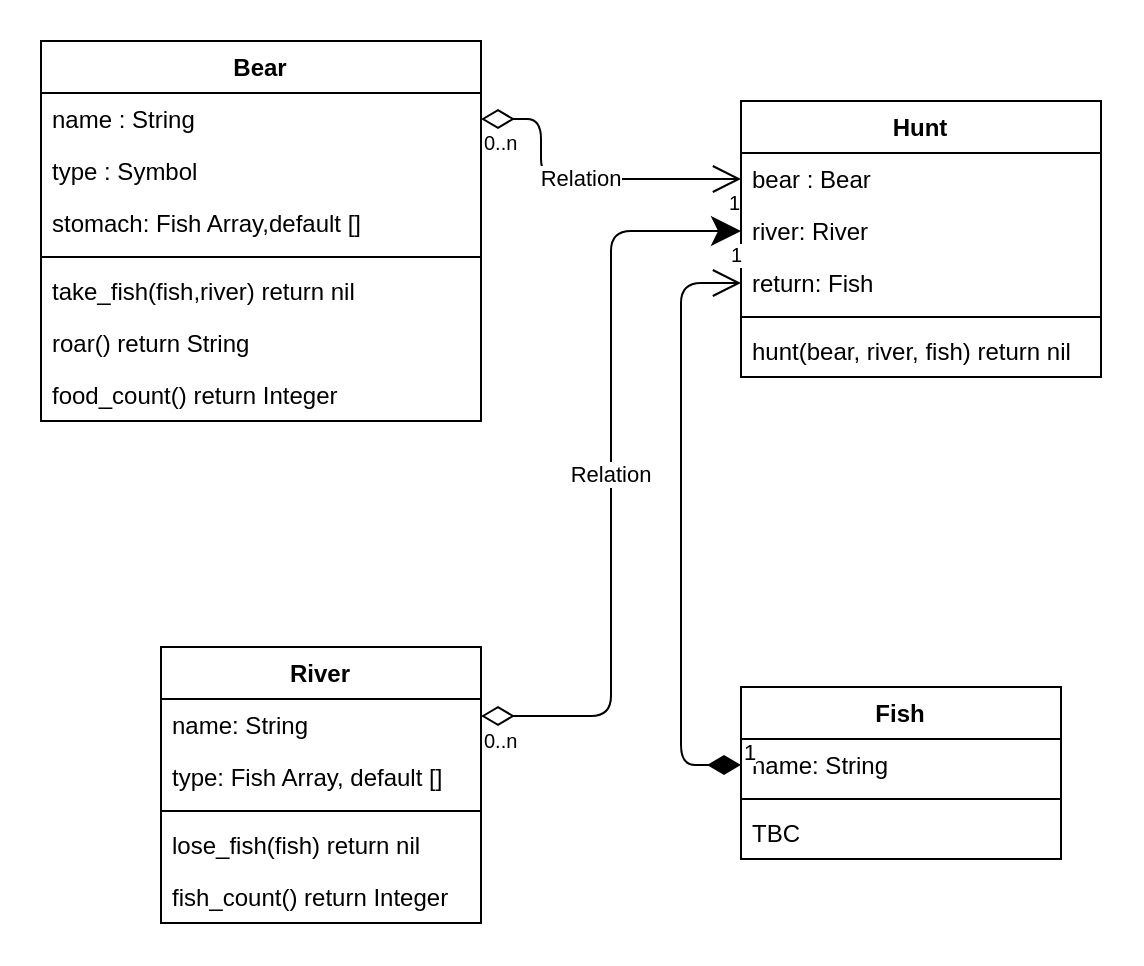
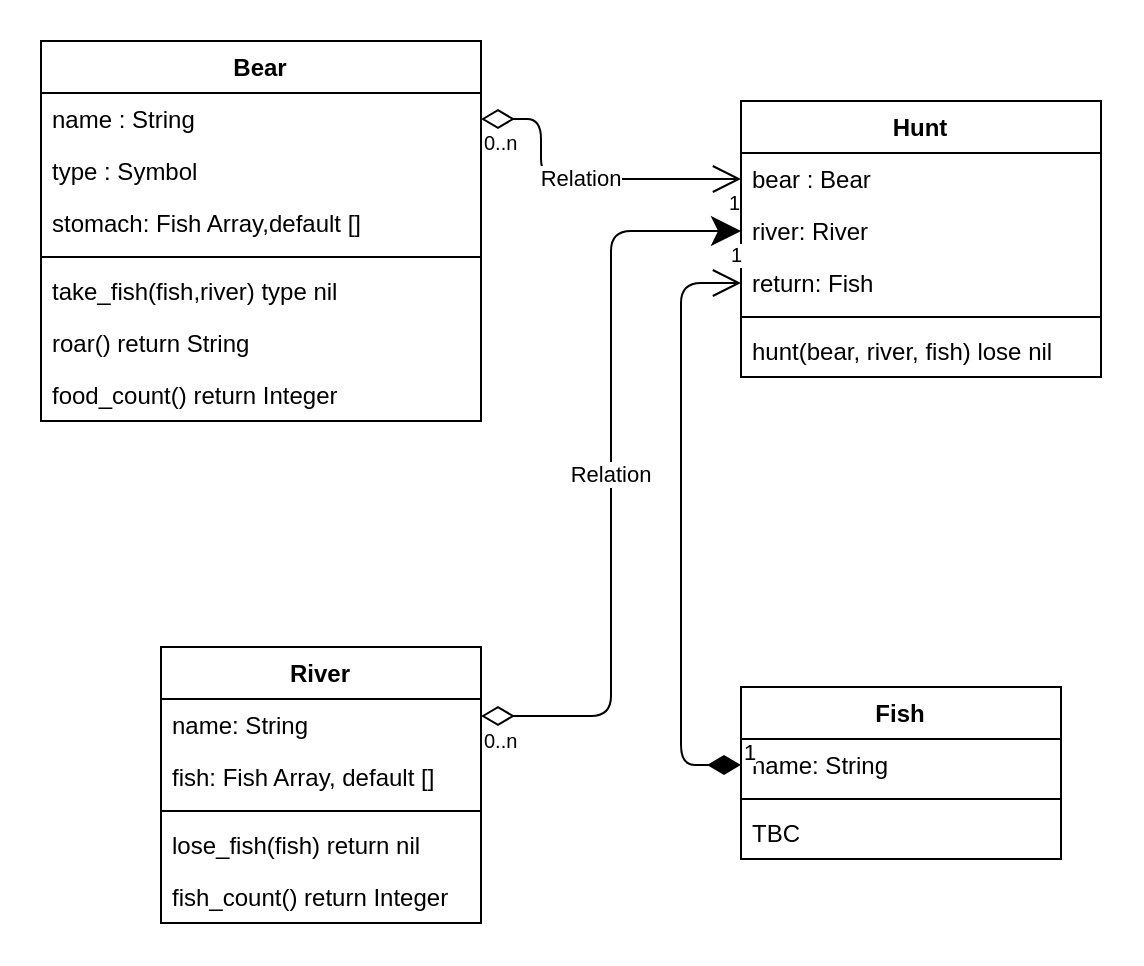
  <mxCell id="0" />
  <mxCell id="1" parent="0" />
  <mxCell id="2" value="Bear" style="swimlane;fontStyle=1;align=center;verticalAlign=top;childLayout=stackLayout;horizontal=1;startSize=26;horizontalStack=0;resizeParent=1;resizeParentMax=0;resizeLast=0;collapsible=1;marginBottom=0;fillColor=none;" vertex="1" parent="1"><mxGeometry x="20" y="20" width="220" height="190" as="geometry" /></mxCell>
  <mxCell id="3" value="name : String" style="text;strokeColor=none;fillColor=none;align=left;verticalAlign=top;spacingLeft=4;spacingRight=4;overflow=hidden;rotatable=0;points=[[0,0.5],[1,0.5]];portConstraint=eastwest;" vertex="1" parent="2"><mxGeometry y="26" width="220" height="26" as="geometry" /></mxCell>
  <mxCell id="4" value="type : Symbol " style="text;strokeColor=none;fillColor=none;align=left;verticalAlign=top;spacingLeft=4;spacingRight=4;overflow=hidden;rotatable=0;points=[[0,0.5],[1,0.5]];portConstraint=eastwest;" vertex="1" parent="2"><mxGeometry y="52" width="220" height="26" as="geometry" /></mxCell>
  <mxCell id="5" value="stomach: Fish Array,default []" style="text;strokeColor=none;fillColor=none;align=left;verticalAlign=top;spacingLeft=4;spacingRight=4;overflow=hidden;rotatable=0;points=[[0,0.5],[1,0.5]];portConstraint=eastwest;" vertex="1" parent="2"><mxGeometry y="78" width="220" height="26" as="geometry" /></mxCell>
  <mxCell id="6" value="" style="line;strokeWidth=1;fillColor=none;align=left;verticalAlign=middle;spacingTop=-1;spacingLeft=3;spacingRight=3;rotatable=0;labelPosition=right;points=[];portConstraint=eastwest;" vertex="1" parent="2"><mxGeometry y="104" width="220" height="8" as="geometry" /></mxCell>
- <mxCell id="7" value="take_fish(fish,river) return nil" style="text;strokeColor=none;fillColor=none;align=left;verticalAlign=top;spacingLeft=4;spacingRight=4;overflow=hidden;rotatable=0;points=[[0,0.5],[1,0.5]];portConstraint=eastwest;" vertex="1" parent="2"><mxGeometry y="112" width="220" height="26" as="geometry" /></mxCell>
+ <mxCell id="7" value="take_fish(fish,river) type nil" style="text;strokeColor=none;fillColor=none;align=left;verticalAlign=top;spacingLeft=4;spacingRight=4;overflow=hidden;rotatable=0;points=[[0,0.5],[1,0.5]];portConstraint=eastwest;" vertex="1" parent="2"><mxGeometry y="112" width="220" height="26" as="geometry" /></mxCell>
  <mxCell id="8" value="roar() return String" style="text;strokeColor=none;fillColor=none;align=left;verticalAlign=top;spacingLeft=4;spacingRight=4;overflow=hidden;rotatable=0;points=[[0,0.5],[1,0.5]];portConstraint=eastwest;" vertex="1" parent="2"><mxGeometry y="138" width="220" height="26" as="geometry" /></mxCell>
  <mxCell id="9" value="food_count() return Integer" style="text;strokeColor=none;fillColor=none;align=left;verticalAlign=top;spacingLeft=4;spacingRight=4;overflow=hidden;rotatable=0;points=[[0,0.5],[1,0.5]];portConstraint=eastwest;" vertex="1" parent="2"><mxGeometry y="164" width="220" height="26" as="geometry" /></mxCell>
  <mxCell id="10" value="Fish" style="swimlane;fontStyle=1;align=center;verticalAlign=top;childLayout=stackLayout;horizontal=1;startSize=26;horizontalStack=0;resizeParent=1;resizeParentMax=0;resizeLast=0;collapsible=1;marginBottom=0;fillColor=none;" vertex="1" parent="1"><mxGeometry x="370" y="343" width="160" height="86" as="geometry" /></mxCell>
  <mxCell id="11" value="name: String" style="text;strokeColor=none;fillColor=none;align=left;verticalAlign=top;spacingLeft=4;spacingRight=4;overflow=hidden;rotatable=0;points=[[0,0.5],[1,0.5]];portConstraint=eastwest;" vertex="1" parent="10"><mxGeometry y="26" width="160" height="26" as="geometry" /></mxCell>
  <mxCell id="12" value="" style="line;strokeWidth=1;fillColor=none;align=left;verticalAlign=middle;spacingTop=-1;spacingLeft=3;spacingRight=3;rotatable=0;labelPosition=right;points=[];portConstraint=eastwest;" vertex="1" parent="10"><mxGeometry y="52" width="160" height="8" as="geometry" /></mxCell>
  <mxCell id="13" value="TBC" style="text;strokeColor=none;fillColor=none;align=left;verticalAlign=top;spacingLeft=4;spacingRight=4;overflow=hidden;rotatable=0;points=[[0,0.5],[1,0.5]];portConstraint=eastwest;" vertex="1" parent="10"><mxGeometry y="60" width="160" height="26" as="geometry" /></mxCell>
  <mxCell id="14" value="River" style="swimlane;fontStyle=1;align=center;verticalAlign=top;childLayout=stackLayout;horizontal=1;startSize=26;horizontalStack=0;resizeParent=1;resizeParentMax=0;resizeLast=0;collapsible=1;marginBottom=0;fillColor=none;" vertex="1" parent="1"><mxGeometry x="80" y="323" width="160" height="138" as="geometry" /></mxCell>
  <mxCell id="15" value="name: String&#10;" style="text;strokeColor=none;fillColor=none;align=left;verticalAlign=top;spacingLeft=4;spacingRight=4;overflow=hidden;rotatable=0;points=[[0,0.5],[1,0.5]];portConstraint=eastwest;" vertex="1" parent="14"><mxGeometry y="26" width="160" height="26" as="geometry" /></mxCell>
- <mxCell id="16" value="type: Fish Array, default []" style="text;strokeColor=none;fillColor=none;align=left;verticalAlign=top;spacingLeft=4;spacingRight=4;overflow=hidden;rotatable=0;points=[[0,0.5],[1,0.5]];portConstraint=eastwest;" vertex="1" parent="14"><mxGeometry y="52" width="160" height="26" as="geometry" /></mxCell>
+ <mxCell id="16" value="fish: Fish Array, default []" style="text;strokeColor=none;fillColor=none;align=left;verticalAlign=top;spacingLeft=4;spacingRight=4;overflow=hidden;rotatable=0;points=[[0,0.5],[1,0.5]];portConstraint=eastwest;" vertex="1" parent="14"><mxGeometry y="52" width="160" height="26" as="geometry" /></mxCell>
  <mxCell id="17" value="" style="line;strokeWidth=1;fillColor=none;align=left;verticalAlign=middle;spacingTop=-1;spacingLeft=3;spacingRight=3;rotatable=0;labelPosition=right;points=[];portConstraint=eastwest;" vertex="1" parent="14"><mxGeometry y="78" width="160" height="8" as="geometry" /></mxCell>
  <mxCell id="18" value="lose_fish(fish) return nil" style="text;strokeColor=none;fillColor=none;align=left;verticalAlign=top;spacingLeft=4;spacingRight=4;overflow=hidden;rotatable=0;points=[[0,0.5],[1,0.5]];portConstraint=eastwest;" vertex="1" parent="14"><mxGeometry y="86" width="160" height="26" as="geometry" /></mxCell>
  <mxCell id="19" value="fish_count() return Integer" style="text;strokeColor=none;fillColor=none;align=left;verticalAlign=top;spacingLeft=4;spacingRight=4;overflow=hidden;rotatable=0;points=[[0,0.5],[1,0.5]];portConstraint=eastwest;" vertex="1" parent="14"><mxGeometry y="112" width="160" height="26" as="geometry" /></mxCell>
  <mxCell id="20" value="Hunt" style="swimlane;fontStyle=1;align=center;verticalAlign=top;childLayout=stackLayout;horizontal=1;startSize=26;horizontalStack=0;resizeParent=1;resizeParentMax=0;resizeLast=0;collapsible=1;marginBottom=0;fillColor=none;" vertex="1" parent="1"><mxGeometry x="370" y="50" width="180" height="138" as="geometry" /></mxCell>
  <mxCell id="21" value="bear : Bear" style="text;strokeColor=none;fillColor=none;align=left;verticalAlign=top;spacingLeft=4;spacingRight=4;overflow=hidden;rotatable=0;points=[[0,0.5],[1,0.5]];portConstraint=eastwest;" vertex="1" parent="20"><mxGeometry y="26" width="180" height="26" as="geometry" /></mxCell>
  <mxCell id="22" value="river: River" style="text;strokeColor=none;fillColor=none;align=left;verticalAlign=top;spacingLeft=4;spacingRight=4;overflow=hidden;rotatable=0;points=[[0,0.5],[1,0.5]];portConstraint=eastwest;" vertex="1" parent="20"><mxGeometry y="52" width="180" height="26" as="geometry" /></mxCell>
  <mxCell id="23" value="return: Fish" style="text;strokeColor=none;fillColor=none;align=left;verticalAlign=top;spacingLeft=4;spacingRight=4;overflow=hidden;rotatable=0;points=[[0,0.5],[1,0.5]];portConstraint=eastwest;" vertex="1" parent="20"><mxGeometry y="78" width="180" height="26" as="geometry" /></mxCell>
  <mxCell id="24" value="" style="line;strokeWidth=1;fillColor=none;align=left;verticalAlign=middle;spacingTop=-1;spacingLeft=3;spacingRight=3;rotatable=0;labelPosition=right;points=[];portConstraint=eastwest;" vertex="1" parent="20"><mxGeometry y="104" width="180" height="8" as="geometry" /></mxCell>
- <mxCell id="25" value="hunt(bear, river, fish) return nil" style="text;strokeColor=none;fillColor=none;align=left;verticalAlign=top;spacingLeft=4;spacingRight=4;overflow=hidden;rotatable=0;points=[[0,0.5],[1,0.5]];portConstraint=eastwest;" vertex="1" parent="20"><mxGeometry y="112" width="180" height="26" as="geometry" /></mxCell>
+ <mxCell id="25" value="hunt(bear, river, fish) lose nil" style="text;strokeColor=none;fillColor=none;align=left;verticalAlign=top;spacingLeft=4;spacingRight=4;overflow=hidden;rotatable=0;points=[[0,0.5],[1,0.5]];portConstraint=eastwest;" vertex="1" parent="20"><mxGeometry y="112" width="180" height="26" as="geometry" /></mxCell>
  <mxCell id="26" value="Relation" style="endArrow=open;html=1;endSize=12;startArrow=diamondThin;startSize=14;startFill=0;edgeStyle=orthogonalEdgeStyle;exitX=1;exitY=0.5;exitDx=0;exitDy=0;entryX=0;entryY=0.5;entryDx=0;entryDy=0;" edge="1" parent="1" source="3" target="21"><mxGeometry relative="1" as="geometry"><mxPoint x="240" y="210" as="sourcePoint" /><mxPoint x="400" y="210" as="targetPoint" /><Array as="points"><mxPoint x="270" y="89" /></Array></mxGeometry></mxCell>
  <mxCell id="27" value="0..n" style="resizable=0;html=1;align=left;verticalAlign=top;labelBackgroundColor=#ffffff;fontSize=10;" connectable="0" vertex="1" parent="26"><mxGeometry x="-1" relative="1" as="geometry" /></mxCell>
  <mxCell id="28" value="1" style="resizable=0;html=1;align=right;verticalAlign=top;labelBackgroundColor=#ffffff;fontSize=10;" connectable="0" vertex="1" parent="26"><mxGeometry x="1" relative="1" as="geometry" /></mxCell>
  <mxCell id="29" value="1" style="endArrow=open;html=1;endSize=12;startArrow=diamondThin;startSize=14;startFill=1;edgeStyle=orthogonalEdgeStyle;align=left;verticalAlign=bottom;exitX=0;exitY=0.5;exitDx=0;exitDy=0;entryX=0;entryY=0.5;entryDx=0;entryDy=0;" edge="1" parent="1" source="11" target="23"><mxGeometry x="-1" y="3" relative="1" as="geometry"><mxPoint x="240" y="230" as="sourcePoint" /><mxPoint x="400" y="230" as="targetPoint" /><Array as="points"><mxPoint x="340" y="382" /><mxPoint x="340" y="141" /></Array></mxGeometry></mxCell>
  <mxCell id="30" value="Relation" style="endArrow=classic;html=1;endSize=12;startArrow=diamondThin;startSize=14;startFill=0;edgeStyle=orthogonalEdgeStyle;exitX=1;exitY=0.25;exitDx=0;exitDy=0;entryX=0;entryY=0.5;entryDx=0;entryDy=0;" edge="1" parent="1" source="14" target="22"><mxGeometry relative="1" as="geometry"><mxPoint x="240" y="270" as="sourcePoint" /><mxPoint x="400" y="270" as="targetPoint" /></mxGeometry></mxCell>
  <mxCell id="31" value="0..n" style="resizable=0;html=1;align=left;verticalAlign=top;labelBackgroundColor=#ffffff;fontSize=10;" connectable="0" vertex="1" parent="30"><mxGeometry x="-1" relative="1" as="geometry" /></mxCell>
  <mxCell id="32" value="1" style="resizable=0;html=1;align=right;verticalAlign=top;labelBackgroundColor=#ffffff;fontSize=10;" connectable="0" vertex="1" parent="30"><mxGeometry x="1" relative="1" as="geometry" /></mxCell>
